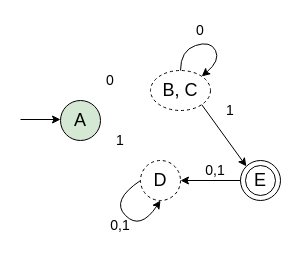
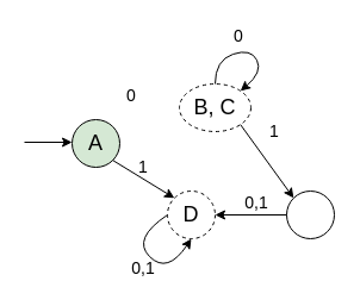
  <mxCell id="0" />
  <mxCell id="1" parent="0" />
  <mxCell id="2" value="A" style="ellipse;whiteSpace=wrap;html=1;fontSize=18;fillColor=#d5e8d4;" parent="1" vertex="1"><mxGeometry x="60" y="100" width="40" height="40" as="geometry" /></mxCell>
  <mxCell id="3" value="D" style="ellipse;whiteSpace=wrap;html=1;fontSize=18;dashed=1;" parent="1" vertex="1"><mxGeometry x="140" y="160" width="40" height="40" as="geometry" /></mxCell>
  <mxCell id="4" value="" style="endArrow=classic;html=1;fontSize=18;" parent="1" edge="1"><mxGeometry width="50" height="50" relative="1" as="geometry"><mxPoint x="20" y="119" as="sourcePoint" /><mxPoint x="60" y="119" as="targetPoint" /></mxGeometry></mxCell>
  <mxCell id="5" value="" style="group" vertex="1" connectable="0" parent="1"><mxGeometry x="240" y="160" width="40" height="40" as="geometry" /></mxCell>
  <mxCell id="6" value="" style="ellipse;whiteSpace=wrap;html=1;fontSize=18;" parent="5" vertex="1"><mxGeometry width="40" height="40" as="geometry" /></mxCell>
- <mxCell id="7" value="E" style="ellipse;whiteSpace=wrap;html=1;aspect=fixed;fontSize=18;" parent="5" vertex="1"><mxGeometry x="5" y="5" width="30" height="30" as="geometry" /></mxCell>
+ <mxCell id="8" value="" style="endArrow=classic;html=1;fontSize=14;exitX=1;exitY=1;exitDx=0;exitDy=0;entryX=0;entryY=0;entryDx=0;entryDy=0;" edge="1" parent="1" source="2" target="3"><mxGeometry width="50" height="50" relative="1" as="geometry"><mxPoint x="10" y="270" as="sourcePoint" /><mxPoint x="60" y="220" as="targetPoint" /></mxGeometry></mxCell>
  <mxCell id="9" value="" style="endArrow=classic;html=1;fontSize=14;exitX=1;exitY=1;exitDx=0;exitDy=0;entryX=0;entryY=0;entryDx=0;entryDy=0;" edge="1" parent="1" source="17" target="6"><mxGeometry width="50" height="50" relative="1" as="geometry"><mxPoint x="174.142" y="74.142" as="sourcePoint" /><mxPoint x="60" y="220" as="targetPoint" /></mxGeometry></mxCell>
  <mxCell id="10" value="" style="endArrow=classic;html=1;fontSize=14;exitX=0;exitY=0.5;exitDx=0;exitDy=0;entryX=1;entryY=0.5;entryDx=0;entryDy=0;" edge="1" parent="1" source="6" target="3"><mxGeometry width="50" height="50" relative="1" as="geometry"><mxPoint x="10" y="270" as="sourcePoint" /><mxPoint x="60" y="220" as="targetPoint" /></mxGeometry></mxCell>
  <mxCell id="11" value="" style="curved=1;endArrow=classic;html=1;fontSize=14;exitX=0;exitY=0.5;exitDx=0;exitDy=0;entryX=0.5;entryY=1;entryDx=0;entryDy=0;" edge="1" parent="1" source="3" target="3"><mxGeometry width="50" height="50" relative="1" as="geometry"><mxPoint x="10" y="270" as="sourcePoint" /><mxPoint x="60" y="220" as="targetPoint" /><Array as="points"><mxPoint x="110" y="200" /><mxPoint x="140" y="230" /></Array></mxGeometry></mxCell>
  <mxCell id="12" value="0,1" style="text;html=1;strokeColor=none;fillColor=none;align=center;verticalAlign=middle;whiteSpace=wrap;rounded=0;fontSize=14;" vertex="1" parent="1"><mxGeometry x="105" y="215" width="30" height="20" as="geometry" /></mxCell>
  <mxCell id="13" value="0,1" style="text;html=1;strokeColor=none;fillColor=none;align=center;verticalAlign=middle;whiteSpace=wrap;rounded=0;fontSize=14;" vertex="1" parent="1"><mxGeometry x="200" y="160" width="30" height="20" as="geometry" /></mxCell>
  <mxCell id="14" value="1" style="text;html=1;strokeColor=none;fillColor=none;align=center;verticalAlign=middle;whiteSpace=wrap;rounded=0;fontSize=14;" vertex="1" parent="1"><mxGeometry x="220" y="100" width="20" height="20" as="geometry" /></mxCell>
  <mxCell id="15" value="1" style="text;html=1;strokeColor=none;fillColor=none;align=center;verticalAlign=middle;whiteSpace=wrap;rounded=0;fontSize=14;" vertex="1" parent="1"><mxGeometry x="110" y="130" width="20" height="20" as="geometry" /></mxCell>
  <mxCell id="16" value="0" style="text;html=1;strokeColor=none;fillColor=none;align=center;verticalAlign=middle;whiteSpace=wrap;rounded=0;fontSize=14;" vertex="1" parent="1"><mxGeometry x="100" y="70" width="20" height="20" as="geometry" /></mxCell>
  <mxCell id="17" value="&lt;div&gt;B, C&lt;/div&gt;" style="ellipse;whiteSpace=wrap;html=1;fillColor=none;gradientColor=none;fontSize=18;dashed=1;" vertex="1" parent="1"><mxGeometry x="150" y="70" width="60" height="40" as="geometry" /></mxCell>
  <mxCell id="18" value="" style="curved=1;endArrow=classic;html=1;fontSize=14;exitX=0.5;exitY=0;exitDx=0;exitDy=0;entryX=1;entryY=0;entryDx=0;entryDy=0;" edge="1" parent="1" source="17" target="17"><mxGeometry width="50" height="50" relative="1" as="geometry"><mxPoint x="235" y="-10" as="sourcePoint" /><mxPoint x="255" y="10" as="targetPoint" /><Array as="points"><mxPoint x="180" y="50" /><mxPoint x="210" y="40" /><mxPoint x="220" y="60" /></Array></mxGeometry></mxCell>
  <mxCell id="19" value="0" style="text;html=1;strokeColor=none;fillColor=none;align=center;verticalAlign=middle;whiteSpace=wrap;rounded=0;fontSize=14;" vertex="1" parent="1"><mxGeometry x="190" y="20" width="20" height="20" as="geometry" /></mxCell>
